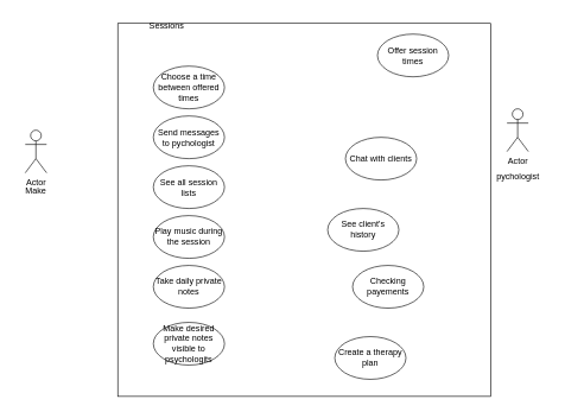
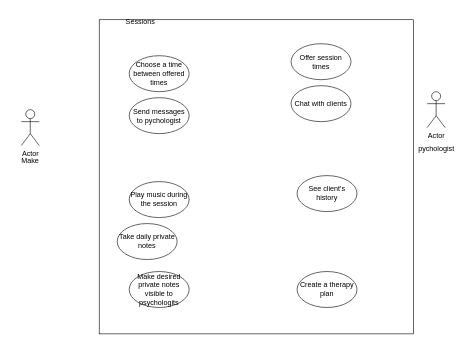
  <mxCell id="0" />
  <mxCell id="1" parent="0" />
  <mxCell id="2" value="Actor" style="shape=umlActor;verticalLabelPosition=bottom;verticalAlign=top;html=1;outlineConnect=0;" vertex="1" parent="1"><mxGeometry x="35" y="182" width="30" height="60" as="geometry" /></mxCell>
  <mxCell id="3" value="&lt;span style=&quot;color: rgba(0, 0, 0, 0); font-family: monospace; font-size: 0px; text-align: start; text-wrap-mode: nowrap;&quot;&gt;%3CmxGraphModel%3E%3Croot%3E%3CmxCell%20id%3D%220%22%2F%3E%3CmxCell%20id%3D%221%22%20parent%3D%220%22%2F%3E%3CmxCell%20id%3D%222%22%20value%3D%22%22%20style%3D%22ellipse%3BwhiteSpace%3Dwrap%3Bhtml%3D1%3BfillColor%3Dnone%3B%22%20vertex%3D%221%22%20parent%3D%221%22%3E%3CmxGeometry%20x%3D%22270%22%20y%3D%22-810%22%20width%3D%22100%22%20height%3D%2260%22%20as%3D%22geometry%22%2F%3E%3C%2FmxCell%3E%3C%2Froot%3E%3C%2FmxGraphModel%3E&lt;/span&gt;" style="whiteSpace=wrap;html=1;aspect=fixed;fillColor=none;" vertex="1" parent="1"><mxGeometry x="165" y="32" width="524" height="524" as="geometry" /></mxCell>
  <mxCell id="4" value="Make" style="text;html=1;align=center;verticalAlign=middle;whiteSpace=wrap;rounded=0;" vertex="1" parent="1"><mxGeometry x="20" y="252" width="60" height="30" as="geometry" /></mxCell>
  <mxCell id="5" value="Actor" style="shape=umlActor;verticalLabelPosition=bottom;verticalAlign=top;html=1;outlineConnect=0;" vertex="1" parent="1"><mxGeometry x="712" y="152" width="30" height="60" as="geometry" /></mxCell>
  <mxCell id="6" value="pychologist" style="text;html=1;align=center;verticalAlign=middle;resizable=0;points=[];autosize=1;strokeColor=none;fillColor=none;" vertex="1" parent="1"><mxGeometry x="682" y="232" width="90" height="30" as="geometry" /></mxCell>
  <mxCell id="7" value="Sessions&amp;nbsp;" style="text;html=1;align=center;verticalAlign=middle;resizable=0;points=[];autosize=1;strokeColor=none;fillColor=none;" vertex="1" parent="1"><mxGeometry x="195" y="20" width="80" height="30" as="geometry" /></mxCell>
  <mxCell id="8" value="Choose a time between offered times" style="ellipse;whiteSpace=wrap;html=1;fillColor=none;" vertex="1" parent="1"><mxGeometry x="215" y="92" width="100" height="60" as="geometry" /></mxCell>
  <mxCell id="9" value="Send messages to pychologist" style="ellipse;whiteSpace=wrap;html=1;fillColor=none;" vertex="1" parent="1"><mxGeometry x="215" y="162" width="100" height="60" as="geometry" /></mxCell>
- <mxCell id="10" value="See all session lists" style="ellipse;whiteSpace=wrap;html=1;fillColor=none;" vertex="1" parent="1"><mxGeometry x="215" y="232" width="100" height="60" as="geometry" /></mxCell>
  <mxCell id="11" value="Play music during the session" style="ellipse;whiteSpace=wrap;html=1;fillColor=none;" vertex="1" parent="1"><mxGeometry x="215" y="302" width="100" height="60" as="geometry" /></mxCell>
- <mxCell id="12" value="Take daily private notes" style="ellipse;whiteSpace=wrap;html=1;fillColor=none;" vertex="1" parent="1"><mxGeometry x="215" y="372" width="100" height="60" as="geometry" /></mxCell>
+ <mxCell id="12" value="Take daily private notes" style="ellipse;whiteSpace=wrap;html=1;fillColor=none;" vertex="1" parent="1"><mxGeometry x="195" y="372" width="100" height="60" as="geometry" /></mxCell>
  <mxCell id="13" value="Make desired private notes visible to psychologits" style="ellipse;whiteSpace=wrap;html=1;fillColor=none;" vertex="1" parent="1"><mxGeometry x="215" y="452" width="100" height="60" as="geometry" /></mxCell>
- <mxCell id="14" value="Chat with clients" style="ellipse;whiteSpace=wrap;html=1;fillColor=none;" vertex="1" parent="1"><mxGeometry x="485" y="192" width="100" height="60" as="geometry" /></mxCell>
- <mxCell id="15" value="See client's history" style="ellipse;whiteSpace=wrap;html=1;fillColor=none;" vertex="1" parent="1"><mxGeometry x="460" y="292" width="100" height="60" as="geometry" /></mxCell>
- <mxCell id="16" value="Checking payements" style="ellipse;whiteSpace=wrap;html=1;fillColor=none;" vertex="1" parent="1"><mxGeometry x="495" y="372" width="100" height="60" as="geometry" /></mxCell>
- <mxCell id="17" value="Create a therapy plan" style="ellipse;whiteSpace=wrap;html=1;fillColor=none;" vertex="1" parent="1"><mxGeometry x="470" y="472" width="100" height="60" as="geometry" /></mxCell>
- <mxCell id="18" value="Offer session times" style="ellipse;whiteSpace=wrap;html=1;fillColor=none;" vertex="1" parent="1"><mxGeometry x="530" y="47" width="100" height="60" as="geometry" /></mxCell>
+ <mxCell id="14" value="Chat with clients" style="ellipse;whiteSpace=wrap;html=1;fillColor=none;" vertex="1" parent="1"><mxGeometry x="485" y="142" width="100" height="60" as="geometry" /></mxCell>
+ <mxCell id="15" value="See client's history" style="ellipse;whiteSpace=wrap;html=1;fillColor=none;" vertex="1" parent="1"><mxGeometry x="495" y="292" width="100" height="60" as="geometry" /></mxCell>
+ <mxCell id="17" value="Create a therapy plan" style="ellipse;whiteSpace=wrap;html=1;fillColor=none;" vertex="1" parent="1"><mxGeometry x="495" y="452" width="100" height="60" as="geometry" /></mxCell>
+ <mxCell id="18" value="Offer session times" style="ellipse;whiteSpace=wrap;html=1;fillColor=none;" vertex="1" parent="1"><mxGeometry x="485" y="72" width="100" height="60" as="geometry" /></mxCell>
